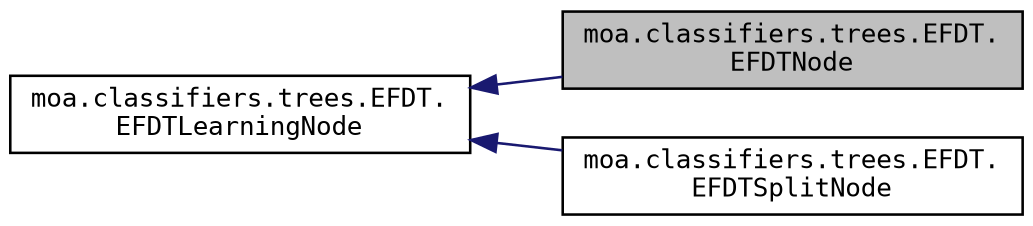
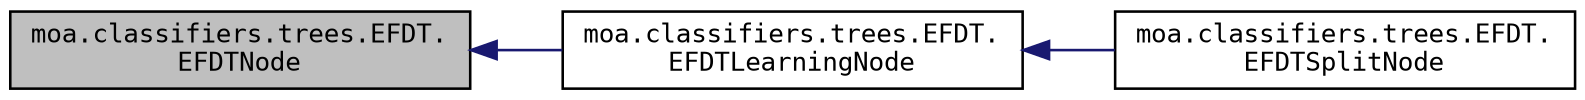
  digraph {
    fontname="DejaVu Sans Mono"
    rankdir=LR
    node [color=black fillcolor=white fontname="DejaVu Sans Mono" fontsize=10 shape=record style=filled]
    edge [color=midnightblue dir=back fontname="DejaVu Sans Mono" fontsize=10 labelfontname=Helvetica labelfontsize=10 style=solid]
    n1 [fillcolor=grey75 fontcolor=black height=0.2 label="moa.classifiers.trees.EFDT.\lEFDTNode" width=0.4]
    n2 [height=0.2 label="moa.classifiers.trees.EFDT.\lEFDTLearningNode" width=0.4]
    n3 [height=0.2 label="moa.classifiers.trees.EFDT.\lEFDTSplitNode" width=0.4]
-   n2 -> n1
+   n1 -> n2
    n2 -> n3
  }
